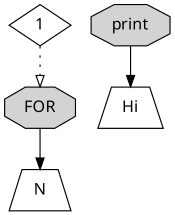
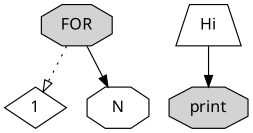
  digraph {
    fontname=Times
    node [fillcolor=white fontname="Gill Sans" shape=octagon style=filled]
    edge [arrowhead=normal fontname="Gill Sans" style=solid]
    FOR [fillcolor=lightgrey]
    1 [shape=diamond]
-   N [shape=trapezium]
+   N
    print [fillcolor=lightgrey]
    Hi [shape=trapezium]
-   1 -> FOR [arrowhead=onormal style=dotted]
+   FOR -> 1 [arrowhead=onormal style=dotted]
    FOR -> N
-   print -> Hi
+   Hi -> print
  }
